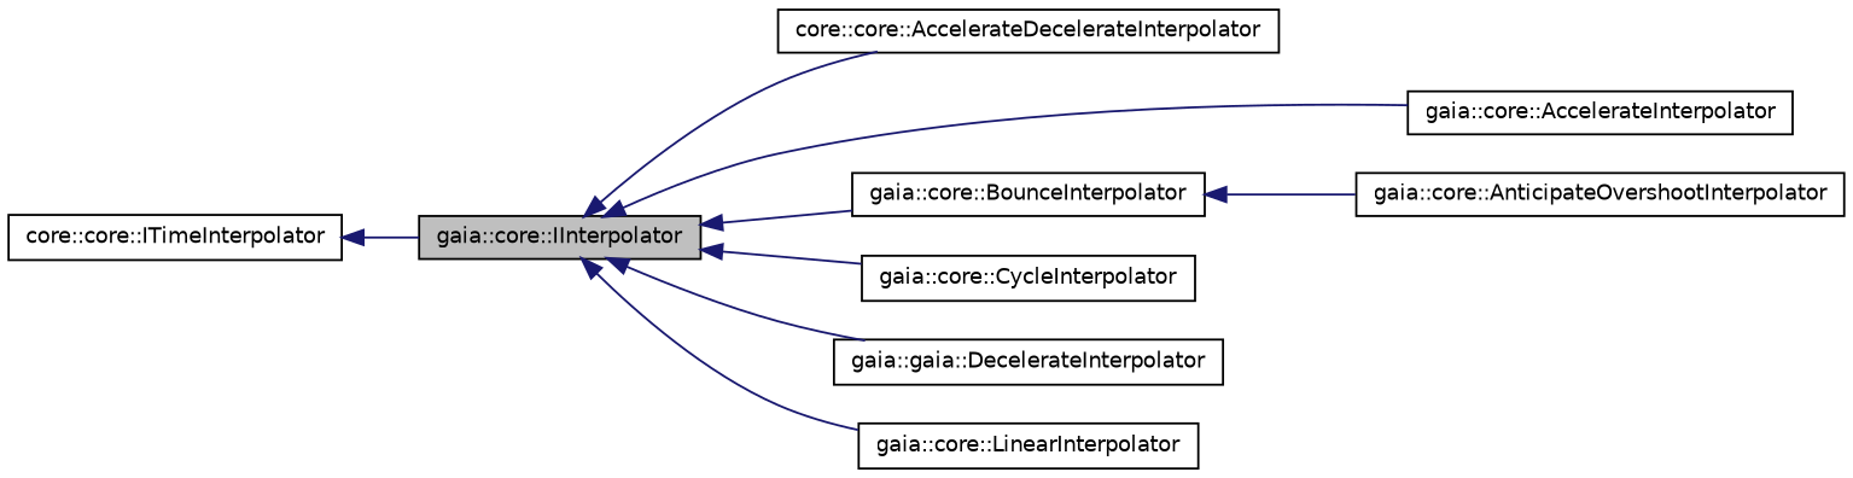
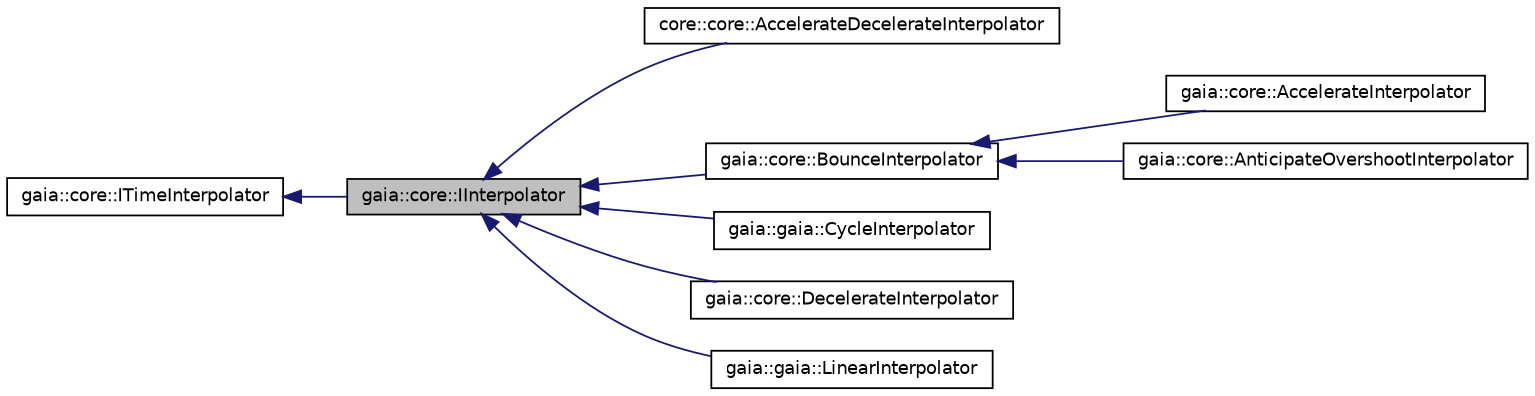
  digraph {
    rankdir=LR
    node [color=black fillcolor=white fontname=Helvetica fontsize=10 shape=record style=filled]
    edge [color=midnightblue dir=back fontname=Helvetica fontsize=10 labelfontname=Helvetica labelfontsize=10 style=solid]
    n1 [fillcolor=grey75 fontcolor=black height=0.2 label="gaia::core::IInterpolator" width=0.4]
    n2 [height=0.2 label="core::core::AccelerateDecelerateInterpolator" width=0.4]
    n3 [height=0.2 label="gaia::core::AccelerateInterpolator" width=0.4]
    n4 [height=0.2 label="gaia::core::BounceInterpolator" width=0.4]
-   n5 [height=0.2 label="gaia::core::CycleInterpolator" width=0.4]
-   n6 [height=0.2 label="gaia::gaia::DecelerateInterpolator" width=0.4]
-   n7 [height=0.2 label="gaia::core::LinearInterpolator" width=0.4]
+   n5 [height=0.2 label="gaia::gaia::CycleInterpolator" width=0.4]
+   n6 [height=0.2 label="gaia::core::DecelerateInterpolator" width=0.4]
+   n7 [height=0.2 label="gaia::gaia::LinearInterpolator" width=0.4]
    n8 [height=0.2 label="gaia::core::AnticipateOvershootInterpolator" width=0.4]
-   n9 [height=0.2 label="core::core::ITimeInterpolator" width=0.4]
+   n9 [height=0.2 label="gaia::core::ITimeInterpolator" width=0.4]
    n1 -> n2
-   n1 -> n3
+   n4 -> n3
    n1 -> n4
    n1 -> n5
    n1 -> n6
    n1 -> n7
    n4 -> n8
    n9 -> n1
  }
